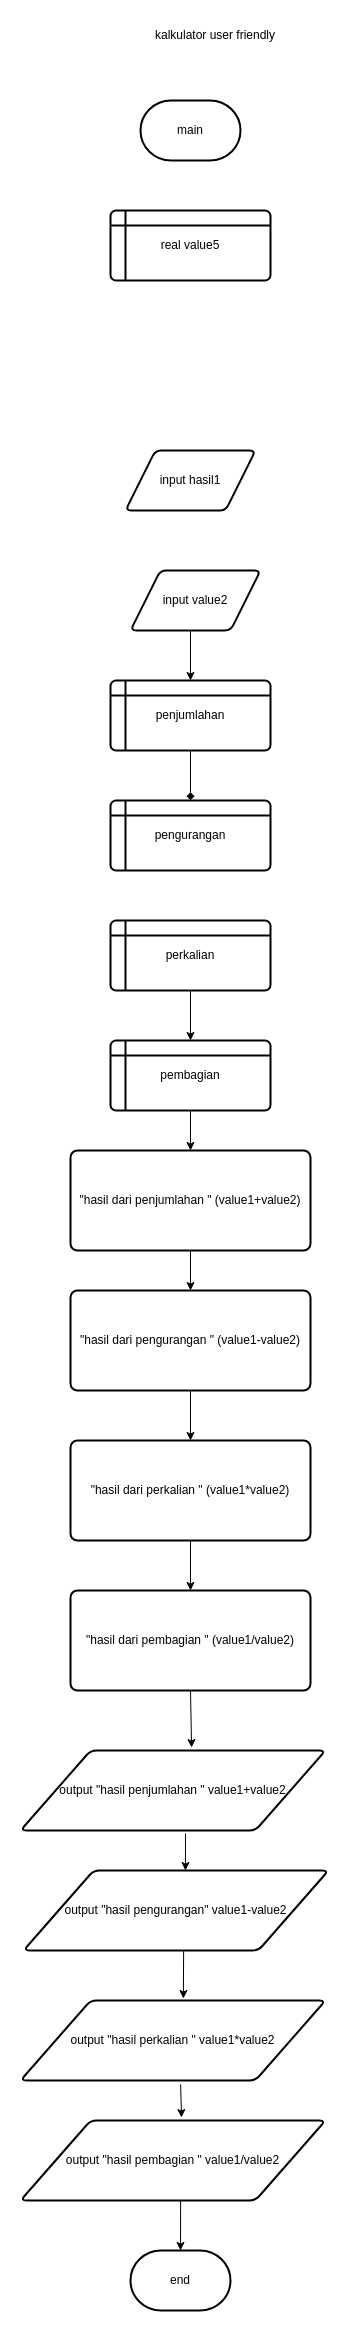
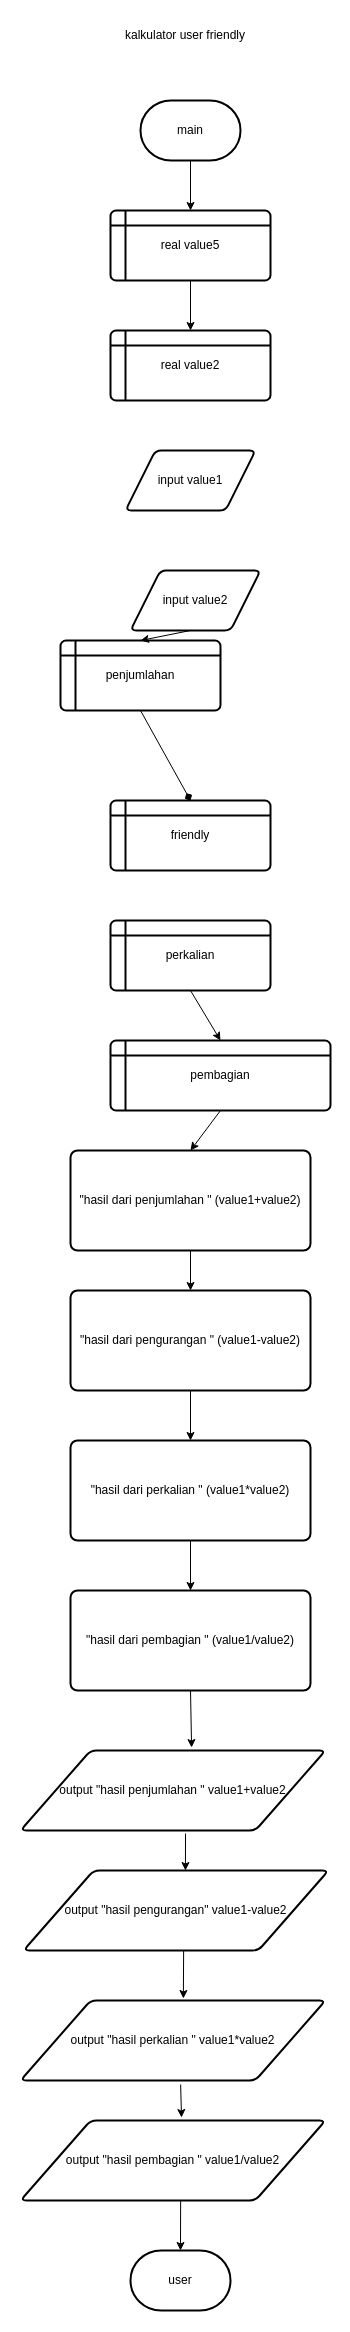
  <mxCell id="0" />
  <mxCell id="1" parent="0" />
- <mxCell id="2" value="kalkulator user friendly" style="text;html=1;strokeColor=none;fillColor=none;align=center;verticalAlign=middle;whiteSpace=wrap;rounded=0;" parent="1" vertex="1"><mxGeometry x="150" y="20" width="130" height="30" as="geometry" /></mxCell>
+ <mxCell id="2" value="kalkulator user friendly" style="text;html=1;strokeColor=none;fillColor=none;align=center;verticalAlign=middle;whiteSpace=wrap;rounded=0;" parent="1" vertex="1"><mxGeometry x="120" y="20" width="130" height="30" as="geometry" /></mxCell>
  <mxCell id="3" value="main" style="strokeWidth=2;html=1;shape=mxgraph.flowchart.terminator;whiteSpace=wrap;" parent="1" vertex="1"><mxGeometry x="140" y="100" width="100" height="60" as="geometry" /></mxCell>
  <mxCell id="4" value="real value5" style="shape=internalStorage;whiteSpace=wrap;html=1;dx=15;dy=15;rounded=1;arcSize=8;strokeWidth=2;" parent="1" vertex="1"><mxGeometry x="110" y="210" width="160" height="70" as="geometry" /></mxCell>
- <mxCell id="6" value="input hasil1" style="shape=parallelogram;html=1;strokeWidth=2;perimeter=parallelogramPerimeter;whiteSpace=wrap;rounded=1;arcSize=12;size=0.23;" parent="1" vertex="1"><mxGeometry x="125" y="450" width="130" height="60" as="geometry" /></mxCell>
+ <mxCell id="5" value="real value2" style="shape=internalStorage;whiteSpace=wrap;html=1;dx=15;dy=15;rounded=1;arcSize=8;strokeWidth=2;" parent="1" vertex="1"><mxGeometry x="110" y="330" width="160" height="70" as="geometry" /></mxCell>
+ <mxCell id="6" value="input value1" style="shape=parallelogram;html=1;strokeWidth=2;perimeter=parallelogramPerimeter;whiteSpace=wrap;rounded=1;arcSize=12;size=0.23;" parent="1" vertex="1"><mxGeometry x="125" y="450" width="130" height="60" as="geometry" /></mxCell>
  <mxCell id="7" value="input value2" style="shape=parallelogram;html=1;strokeWidth=2;perimeter=parallelogramPerimeter;whiteSpace=wrap;rounded=1;arcSize=12;size=0.23;" parent="1" vertex="1"><mxGeometry x="130" y="570" width="130" height="60" as="geometry" /></mxCell>
- <mxCell id="8" value="penjumlahan" style="shape=internalStorage;whiteSpace=wrap;html=1;dx=15;dy=15;rounded=1;arcSize=8;strokeWidth=2;" parent="1" vertex="1"><mxGeometry x="110" y="680" width="160" height="70" as="geometry" /></mxCell>
- <mxCell id="9" value="pengurangan" style="shape=internalStorage;whiteSpace=wrap;html=1;dx=15;dy=15;rounded=1;arcSize=8;strokeWidth=2;" parent="1" vertex="1"><mxGeometry x="110" y="800" width="160" height="70" as="geometry" /></mxCell>
+ <mxCell id="8" value="penjumlahan" style="shape=internalStorage;whiteSpace=wrap;html=1;dx=15;dy=15;rounded=1;arcSize=8;strokeWidth=2;" parent="1" vertex="1"><mxGeometry x="60" y="640" width="160" height="70" as="geometry" /></mxCell>
+ <mxCell id="9" value="friendly" style="shape=internalStorage;whiteSpace=wrap;html=1;dx=15;dy=15;rounded=1;arcSize=8;strokeWidth=2;" parent="1" vertex="1"><mxGeometry x="110" y="800" width="160" height="70" as="geometry" /></mxCell>
  <mxCell id="10" value="perkalian" style="shape=internalStorage;whiteSpace=wrap;html=1;dx=15;dy=15;rounded=1;arcSize=8;strokeWidth=2;" parent="1" vertex="1"><mxGeometry x="110" y="920" width="160" height="70" as="geometry" /></mxCell>
- <mxCell id="11" value="pembagian" style="shape=internalStorage;whiteSpace=wrap;html=1;dx=15;dy=15;rounded=1;arcSize=8;strokeWidth=2;" parent="1" vertex="1"><mxGeometry x="110" y="1040" width="160" height="70" as="geometry" /></mxCell>
+ <mxCell id="11" value="pembagian" style="shape=internalStorage;whiteSpace=wrap;html=1;dx=15;dy=15;rounded=1;arcSize=8;strokeWidth=2;" parent="1" vertex="1"><mxGeometry x="110" y="1040" width="220" height="70" as="geometry" /></mxCell>
  <mxCell id="12" value="&quot;hasil dari penjumlahan &quot; (value1+value2)" style="rounded=1;whiteSpace=wrap;html=1;absoluteArcSize=1;arcSize=14;strokeWidth=2;" parent="1" vertex="1"><mxGeometry x="70" y="1150" width="240" height="100" as="geometry" /></mxCell>
  <mxCell id="13" value="&quot;hasil dari pengurangan &quot; (value1-value2)" style="rounded=1;whiteSpace=wrap;html=1;absoluteArcSize=1;arcSize=14;strokeWidth=2;" parent="1" vertex="1"><mxGeometry x="70" y="1290" width="240" height="100" as="geometry" /></mxCell>
  <mxCell id="14" value="&quot;hasil dari perkalian &quot; (value1*value2)" style="rounded=1;whiteSpace=wrap;html=1;absoluteArcSize=1;arcSize=14;strokeWidth=2;" parent="1" vertex="1"><mxGeometry x="70" y="1440" width="240" height="100" as="geometry" /></mxCell>
  <mxCell id="15" value="&quot;hasil dari pembagian &quot; (value1/value2)" style="rounded=1;whiteSpace=wrap;html=1;absoluteArcSize=1;arcSize=14;strokeWidth=2;" parent="1" vertex="1"><mxGeometry x="70" y="1590" width="240" height="100" as="geometry" /></mxCell>
  <mxCell id="16" value="output &quot;hasil penjumlahan &quot; value1+value2" style="shape=parallelogram;html=1;strokeWidth=2;perimeter=parallelogramPerimeter;whiteSpace=wrap;rounded=1;arcSize=12;size=0.23;" parent="1" vertex="1"><mxGeometry x="20" y="1750" width="305" height="80" as="geometry" /></mxCell>
  <mxCell id="17" value="output &quot;hasil pengurangan&quot; value1-value2" style="shape=parallelogram;html=1;strokeWidth=2;perimeter=parallelogramPerimeter;whiteSpace=wrap;rounded=1;arcSize=12;size=0.23;" parent="1" vertex="1"><mxGeometry x="23" y="1870" width="305" height="80" as="geometry" /></mxCell>
  <mxCell id="18" value="output &quot;hasil perkalian &quot; value1*value2" style="shape=parallelogram;html=1;strokeWidth=2;perimeter=parallelogramPerimeter;whiteSpace=wrap;rounded=1;arcSize=12;size=0.23;" parent="1" vertex="1"><mxGeometry x="20" y="2000" width="305" height="80" as="geometry" /></mxCell>
  <mxCell id="19" value="output &quot;hasil pembagian &quot; value1/value2" style="shape=parallelogram;html=1;strokeWidth=2;perimeter=parallelogramPerimeter;whiteSpace=wrap;rounded=1;arcSize=12;size=0.23;" parent="1" vertex="1"><mxGeometry x="20" y="2120" width="305" height="80" as="geometry" /></mxCell>
- <mxCell id="20" value="end" style="strokeWidth=2;html=1;shape=mxgraph.flowchart.terminator;whiteSpace=wrap;" parent="1" vertex="1"><mxGeometry x="130" y="2250" width="100" height="60" as="geometry" /></mxCell>
+ <mxCell id="20" value="user" style="strokeWidth=2;html=1;shape=mxgraph.flowchart.terminator;whiteSpace=wrap;" parent="1" vertex="1"><mxGeometry x="130" y="2250" width="100" height="60" as="geometry" /></mxCell>
+ <mxCell id="21" value="" style="endArrow=classic;html=1;rounded=0;exitX=0.5;exitY=1;exitDx=0;exitDy=0;exitPerimeter=0;entryX=0.5;entryY=0;entryDx=0;entryDy=0;entryPerimeter=0;" parent="1" source="3" target="4" edge="1"><mxGeometry width="50" height="50" relative="1" as="geometry"><mxPoint x="160" y="240" as="sourcePoint" /><mxPoint x="190" y="200" as="targetPoint" /></mxGeometry></mxCell>
+ <mxCell id="22" value="" style="endArrow=classic;html=1;rounded=0;exitX=0.5;exitY=1;exitDx=0;exitDy=0;entryX=0.5;entryY=0;entryDx=0;entryDy=0;" parent="1" source="4" target="5" edge="1"><mxGeometry width="50" height="50" relative="1" as="geometry"><mxPoint x="170" y="330" as="sourcePoint" /><mxPoint x="220" y="280" as="targetPoint" /></mxGeometry></mxCell>
  <mxCell id="23" value="" style="endArrow=classic;html=1;rounded=0;entryX=0.5;entryY=0;entryDx=0;entryDy=0;" parent="1" target="8" edge="1"><mxGeometry width="50" height="50" relative="1" as="geometry"><mxPoint x="190" y="630" as="sourcePoint" /><mxPoint x="220" y="630" as="targetPoint" /></mxGeometry></mxCell>
  <mxCell id="24" value="" style="endArrow=diamond;html=1;rounded=0;exitX=0.5;exitY=1;exitDx=0;exitDy=0;entryX=0.5;entryY=0;entryDx=0;entryDy=0;" parent="1" source="8" target="9" edge="1"><mxGeometry width="50" height="50" relative="1" as="geometry"><mxPoint x="180" y="800" as="sourcePoint" /><mxPoint x="230" y="750" as="targetPoint" /></mxGeometry></mxCell>
  <mxCell id="25" value="" style="endArrow=classic;html=1;rounded=0;exitX=0.5;exitY=1;exitDx=0;exitDy=0;entryX=0.5;entryY=0;entryDx=0;entryDy=0;" parent="1" source="10" target="11" edge="1"><mxGeometry width="50" height="50" relative="1" as="geometry"><mxPoint x="230" y="1010" as="sourcePoint" /><mxPoint x="280" y="960" as="targetPoint" /></mxGeometry></mxCell>
  <mxCell id="26" value="" style="endArrow=classic;html=1;rounded=0;exitX=0.5;exitY=1;exitDx=0;exitDy=0;entryX=0.5;entryY=0;entryDx=0;entryDy=0;" parent="1" source="11" target="12" edge="1"><mxGeometry width="50" height="50" relative="1" as="geometry"><mxPoint x="230" y="1140" as="sourcePoint" /><mxPoint x="280" y="1090" as="targetPoint" /></mxGeometry></mxCell>
  <mxCell id="27" value="" style="endArrow=classic;html=1;rounded=0;exitX=0.5;exitY=1;exitDx=0;exitDy=0;entryX=0.5;entryY=0;entryDx=0;entryDy=0;" parent="1" source="12" target="13" edge="1"><mxGeometry width="50" height="50" relative="1" as="geometry"><mxPoint x="160" y="1380" as="sourcePoint" /><mxPoint x="210" y="1330" as="targetPoint" /></mxGeometry></mxCell>
  <mxCell id="28" value="" style="endArrow=classic;html=1;rounded=0;exitX=0.5;exitY=1;exitDx=0;exitDy=0;entryX=0.5;entryY=0;entryDx=0;entryDy=0;" parent="1" source="14" target="15" edge="1"><mxGeometry width="50" height="50" relative="1" as="geometry"><mxPoint x="170" y="1570" as="sourcePoint" /><mxPoint x="220" y="1520" as="targetPoint" /></mxGeometry></mxCell>
  <mxCell id="29" value="" style="endArrow=classic;html=1;rounded=0;exitX=0.5;exitY=1;exitDx=0;exitDy=0;entryX=0.5;entryY=0;entryDx=0;entryDy=0;" parent="1" source="13" target="14" edge="1"><mxGeometry width="50" height="50" relative="1" as="geometry"><mxPoint x="160" y="1490" as="sourcePoint" /><mxPoint x="210" y="1440" as="targetPoint" /></mxGeometry></mxCell>
  <mxCell id="30" value="" style="endArrow=classic;html=1;rounded=0;exitX=0.5;exitY=1;exitDx=0;exitDy=0;entryX=0.561;entryY=-0.037;entryDx=0;entryDy=0;entryPerimeter=0;" parent="1" source="15" target="16" edge="1"><mxGeometry width="50" height="50" relative="1" as="geometry"><mxPoint x="160" y="1750" as="sourcePoint" /><mxPoint x="210" y="1700" as="targetPoint" /></mxGeometry></mxCell>
  <mxCell id="31" value="" style="endArrow=classic;html=1;rounded=0;exitX=0.541;exitY=1.038;exitDx=0;exitDy=0;exitPerimeter=0;entryX=0.531;entryY=0;entryDx=0;entryDy=0;entryPerimeter=0;" parent="1" source="16" target="17" edge="1"><mxGeometry width="50" height="50" relative="1" as="geometry"><mxPoint x="160" y="1860" as="sourcePoint" /><mxPoint x="210" y="1810" as="targetPoint" /></mxGeometry></mxCell>
  <mxCell id="32" value="" style="endArrow=classic;html=1;rounded=0;exitX=0.525;exitY=1;exitDx=0;exitDy=0;exitPerimeter=0;entryX=0.534;entryY=-0.025;entryDx=0;entryDy=0;entryPerimeter=0;" parent="1" source="17" target="18" edge="1"><mxGeometry width="50" height="50" relative="1" as="geometry"><mxPoint x="160" y="2010" as="sourcePoint" /><mxPoint x="210" y="1960" as="targetPoint" /></mxGeometry></mxCell>
  <mxCell id="33" value="" style="endArrow=classic;html=1;rounded=0;exitX=0.525;exitY=1.05;exitDx=0;exitDy=0;exitPerimeter=0;entryX=0.528;entryY=-0.037;entryDx=0;entryDy=0;entryPerimeter=0;" parent="1" source="18" target="19" edge="1"><mxGeometry width="50" height="50" relative="1" as="geometry"><mxPoint x="160" y="2190" as="sourcePoint" /><mxPoint x="210" y="2140" as="targetPoint" /></mxGeometry></mxCell>
  <mxCell id="34" value="" style="endArrow=classic;html=1;rounded=0;entryX=0.5;entryY=0;entryDx=0;entryDy=0;entryPerimeter=0;exitX=0.525;exitY=1;exitDx=0;exitDy=0;exitPerimeter=0;" parent="1" source="19" target="20" edge="1"><mxGeometry width="50" height="50" relative="1" as="geometry"><mxPoint x="190" y="2200" as="sourcePoint" /><mxPoint x="210" y="2140" as="targetPoint" /></mxGeometry></mxCell>
